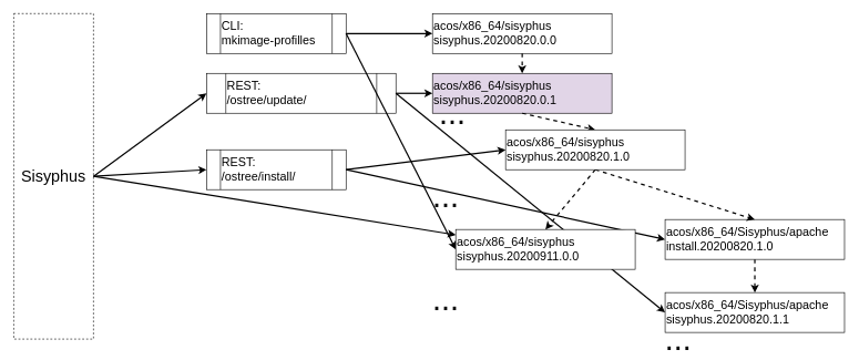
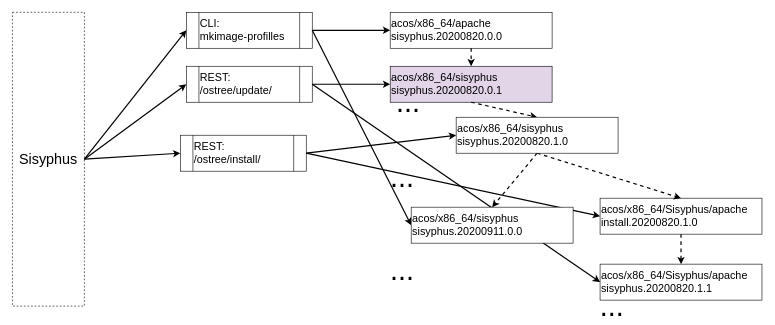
  <mxCell id="0" />
  <mxCell id="1" parent="0" />
  <mxCell id="2" value="&lt;font style=&quot;font-size: 24px&quot;&gt;Sisyphus&lt;/font&gt;" style="rounded=0;whiteSpace=wrap;html=1;dashed=1;" parent="1" vertex="1"><mxGeometry x="20" y="20" width="120" height="490" as="geometry" /></mxCell>
  <mxCell id="3" value="&lt;font style=&quot;font-size: 18px&quot;&gt;CLI:&lt;br&gt;mkimage-profilles&lt;/font&gt;" style="shape=process;whiteSpace=wrap;html=1;backgroundOutline=1;align=left;" parent="1" vertex="1"><mxGeometry x="310" y="20" width="210" height="60" as="geometry" /></mxCell>
- <mxCell id="4" value="&lt;font style=&quot;font-size: 18px&quot;&gt;acos/x86_64/sisyphus&lt;br&gt;sisyphus.20200820.0.0&lt;br&gt;&lt;/font&gt;" style="rounded=0;whiteSpace=wrap;html=1;align=left;" parent="1" vertex="1"><mxGeometry x="650" y="20" width="270" height="60" as="geometry" /></mxCell>
- <mxCell id="5" value="" style="endArrow=classic;html=1;exitX=1;exitY=0.5;exitDx=0;exitDy=0;strokeWidth=2;" parent="1" source="2" target="28" edge="1"><mxGeometry width="50" height="50" relative="1" as="geometry"><mxPoint x="620" y="230" as="sourcePoint" /><mxPoint x="670" y="180" as="targetPoint" /></mxGeometry></mxCell>
+ <mxCell id="4" value="&lt;font style=&quot;font-size: 18px&quot;&gt;acos/x86_64/apache&lt;br&gt;sisyphus.20200820.0.0&lt;br&gt;&lt;/font&gt;" style="rounded=0;whiteSpace=wrap;html=1;align=left;" parent="1" vertex="1"><mxGeometry x="650" y="20" width="270" height="60" as="geometry" /></mxCell>
+ <mxCell id="5" value="" style="endArrow=classic;html=1;exitX=1;exitY=0.5;exitDx=0;exitDy=0;entryX=0;entryY=0.5;entryDx=0;entryDy=0;strokeWidth=2;" parent="1" source="2" target="3" edge="1"><mxGeometry width="50" height="50" relative="1" as="geometry"><mxPoint x="620" y="230" as="sourcePoint" /><mxPoint x="670" y="180" as="targetPoint" /></mxGeometry></mxCell>
  <mxCell id="6" value="" style="endArrow=classic;html=1;exitX=1;exitY=0.5;exitDx=0;exitDy=0;entryX=0;entryY=0.5;entryDx=0;entryDy=0;strokeWidth=2;" parent="1" source="3" target="4" edge="1"><mxGeometry width="50" height="50" relative="1" as="geometry"><mxPoint x="270" y="275" as="sourcePoint" /><mxPoint x="320" y="60" as="targetPoint" /></mxGeometry></mxCell>
- <mxCell id="7" value="&lt;font style=&quot;font-size: 18px&quot;&gt;REST:&lt;br&gt;/ostree/update/&lt;br&gt;&lt;/font&gt;" style="shape=process;whiteSpace=wrap;html=1;backgroundOutline=1;align=left;" parent="1" vertex="1"><mxGeometry x="310" y="110" width="285" height="60" as="geometry" /></mxCell>
+ <mxCell id="7" value="&lt;font style=&quot;font-size: 18px&quot;&gt;REST:&lt;br&gt;/ostree/update/&lt;br&gt;&lt;/font&gt;" style="shape=process;whiteSpace=wrap;html=1;backgroundOutline=1;align=left;" parent="1" vertex="1"><mxGeometry x="310" y="110" width="210" height="60" as="geometry" /></mxCell>
  <mxCell id="8" value="" style="endArrow=classic;html=1;exitX=1;exitY=0.5;exitDx=0;exitDy=0;entryX=0;entryY=0.5;entryDx=0;entryDy=0;strokeWidth=2;" parent="1" source="2" target="7" edge="1"><mxGeometry width="50" height="50" relative="1" as="geometry"><mxPoint x="150" y="275" as="sourcePoint" /><mxPoint x="320" y="60" as="targetPoint" /></mxGeometry></mxCell>
  <mxCell id="9" value="&lt;font style=&quot;font-size: 18px&quot;&gt;acos/x86_64/sisyphus&lt;br&gt;sisyphus.20200820.0.1&lt;br&gt;&lt;/font&gt;" style="rounded=0;whiteSpace=wrap;html=1;align=left;fillColor=#e1d5e7;" parent="1" vertex="1"><mxGeometry x="650" y="110" width="270" height="60" as="geometry" /></mxCell>
  <mxCell id="10" value="" style="endArrow=classic;html=1;exitX=1;exitY=0.5;exitDx=0;exitDy=0;entryX=0;entryY=0.5;entryDx=0;entryDy=0;strokeWidth=2;" parent="1" source="7" target="9" edge="1"><mxGeometry width="50" height="50" relative="1" as="geometry"><mxPoint x="530" y="60" as="sourcePoint" /><mxPoint x="660" y="60" as="targetPoint" /></mxGeometry></mxCell>
  <mxCell id="11" value="&lt;font style=&quot;font-size: 48px&quot;&gt;...&lt;/font&gt;" style="text;html=1;strokeColor=none;fillColor=none;align=center;verticalAlign=middle;whiteSpace=wrap;rounded=0;" parent="1" vertex="1"><mxGeometry x="660" y="160" width="40" height="20" as="geometry" /></mxCell>
- <mxCell id="12" value="&lt;font style=&quot;font-size: 18px&quot;&gt;REST:&lt;br&gt;/ostree/install/&lt;br&gt;&lt;/font&gt;" style="shape=process;whiteSpace=wrap;html=1;backgroundOutline=1;align=left;" parent="1" vertex="1"><mxGeometry x="310" y="225" width="210" height="60" as="geometry" /></mxCell>
+ <mxCell id="12" value="&lt;font style=&quot;font-size: 18px&quot;&gt;REST:&lt;br&gt;/ostree/install/&lt;br&gt;&lt;/font&gt;" style="shape=process;whiteSpace=wrap;html=1;backgroundOutline=1;align=left;" parent="1" vertex="1"><mxGeometry x="300" y="225" width="210" height="60" as="geometry" /></mxCell>
  <mxCell id="13" value="" style="endArrow=classic;html=1;exitX=1;exitY=0.5;exitDx=0;exitDy=0;entryX=0;entryY=0.5;entryDx=0;entryDy=0;strokeWidth=2;" parent="1" source="12" target="27" edge="1"><mxGeometry width="50" height="50" relative="1" as="geometry"><mxPoint x="530" y="175" as="sourcePoint" /><mxPoint x="660" y="175" as="targetPoint" /></mxGeometry></mxCell>
  <mxCell id="14" value="&lt;font style=&quot;font-size: 48px&quot;&gt;...&lt;/font&gt;" style="text;html=1;strokeColor=none;fillColor=none;align=center;verticalAlign=middle;whiteSpace=wrap;rounded=0;" parent="1" vertex="1"><mxGeometry x="650" y="285" width="40" height="20" as="geometry" /></mxCell>
  <mxCell id="15" value="" style="endArrow=classic;html=1;exitX=1;exitY=0.5;exitDx=0;exitDy=0;entryX=0;entryY=0.5;entryDx=0;entryDy=0;strokeWidth=2;" parent="1" source="2" target="12" edge="1"><mxGeometry width="50" height="50" relative="1" as="geometry"><mxPoint x="150" y="275" as="sourcePoint" /><mxPoint x="320" y="150" as="targetPoint" /></mxGeometry></mxCell>
  <mxCell id="16" value="&lt;font style=&quot;font-size: 48px&quot;&gt;...&lt;/font&gt;" style="text;html=1;strokeColor=none;fillColor=none;align=center;verticalAlign=middle;whiteSpace=wrap;rounded=0;" parent="1" vertex="1"><mxGeometry x="650" y="440" width="40" height="20" as="geometry" /></mxCell>
  <mxCell id="17" value="" style="endArrow=classic;html=1;entryX=0;entryY=0.5;entryDx=0;entryDy=0;strokeWidth=2;" parent="1" target="28" edge="1"><mxGeometry width="50" height="50" relative="1" as="geometry"><mxPoint x="520" y="50" as="sourcePoint" /><mxPoint x="660" y="60" as="targetPoint" /></mxGeometry></mxCell>
  <mxCell id="18" value="&lt;font style=&quot;font-size: 18px&quot;&gt;acos/x86_64/Sisyphus/apache&lt;br&gt;install.20200820.1.0&lt;br&gt;&lt;/font&gt;" style="rounded=0;whiteSpace=wrap;html=1;align=left;" parent="1" vertex="1"><mxGeometry x="1000" y="330" width="270" height="60" as="geometry" /></mxCell>
  <mxCell id="19" value="" style="endArrow=classic;html=1;exitX=1;exitY=0.5;exitDx=0;exitDy=0;entryX=0;entryY=0.5;entryDx=0;entryDy=0;strokeWidth=2;" parent="1" source="12" target="18" edge="1"><mxGeometry width="50" height="50" relative="1" as="geometry"><mxPoint x="530" y="265" as="sourcePoint" /><mxPoint x="660" y="265" as="targetPoint" /></mxGeometry></mxCell>
  <mxCell id="20" value="" style="endArrow=classic;html=1;strokeWidth=2;exitX=0.5;exitY=1;exitDx=0;exitDy=0;entryX=0.5;entryY=0;entryDx=0;entryDy=0;dashed=1;" parent="1" source="4" target="9" edge="1"><mxGeometry width="50" height="50" relative="1" as="geometry"><mxPoint x="620" y="230" as="sourcePoint" /><mxPoint x="670" y="180" as="targetPoint" /></mxGeometry></mxCell>
  <mxCell id="21" value="" style="endArrow=classic;html=1;strokeWidth=2;exitX=0.5;exitY=1;exitDx=0;exitDy=0;entryX=0.5;entryY=0;entryDx=0;entryDy=0;dashed=1;" parent="1" source="9" target="27" edge="1"><mxGeometry width="50" height="50" relative="1" as="geometry"><mxPoint x="780" y="170" as="sourcePoint" /><mxPoint x="780" y="200" as="targetPoint" /></mxGeometry></mxCell>
  <mxCell id="22" value="" style="endArrow=classic;html=1;strokeWidth=2;exitX=0.5;exitY=1;exitDx=0;exitDy=0;entryX=0.5;entryY=0;entryDx=0;entryDy=0;dashed=1;" parent="1" source="27" target="28" edge="1"><mxGeometry width="50" height="50" relative="1" as="geometry"><mxPoint x="770" y="300" as="sourcePoint" /><mxPoint x="770" y="355" as="targetPoint" /></mxGeometry></mxCell>
  <mxCell id="23" value="" style="endArrow=classic;html=1;strokeWidth=2;exitX=0.5;exitY=1;exitDx=0;exitDy=0;entryX=0.5;entryY=0;entryDx=0;entryDy=0;dashed=1;" parent="1" source="27" target="18" edge="1"><mxGeometry width="50" height="50" relative="1" as="geometry"><mxPoint x="795" y="295" as="sourcePoint" /><mxPoint x="795" y="390" as="targetPoint" /></mxGeometry></mxCell>
  <mxCell id="24" value="&lt;font style=&quot;font-size: 18px&quot;&gt;acos/x86_64/Sisyphus/apache&lt;br&gt;sisyphus.20200820.1.1&lt;br&gt;&lt;/font&gt;" style="rounded=0;whiteSpace=wrap;html=1;align=left;" vertex="1" parent="1"><mxGeometry x="1000" y="440" width="270" height="60" as="geometry" /></mxCell>
  <mxCell id="25" value="&lt;font style=&quot;font-size: 48px&quot;&gt;...&lt;/font&gt;" style="text;html=1;strokeColor=none;fillColor=none;align=center;verticalAlign=middle;whiteSpace=wrap;rounded=0;" vertex="1" parent="1"><mxGeometry x="1000" y="500" width="40" height="20" as="geometry" /></mxCell>
  <mxCell id="26" value="" style="endArrow=classic;html=1;exitX=1;exitY=0.5;exitDx=0;exitDy=0;entryX=0;entryY=0.5;entryDx=0;entryDy=0;strokeWidth=2;" edge="1" parent="1" source="7" target="24"><mxGeometry width="50" height="50" relative="1" as="geometry"><mxPoint x="530" y="150" as="sourcePoint" /><mxPoint x="660" y="150" as="targetPoint" /></mxGeometry></mxCell>
  <mxCell id="27" value="&lt;font style=&quot;font-size: 18px&quot;&gt;acos/x86_64/sisyphus&lt;br&gt;sisyphus.20200820.1.0&lt;br&gt;&lt;/font&gt;" style="rounded=0;whiteSpace=wrap;html=1;align=left;" parent="1" vertex="1"><mxGeometry x="760" y="195" width="270" height="60" as="geometry" /></mxCell>
  <mxCell id="28" value="&lt;font style=&quot;font-size: 18px&quot;&gt;acos/x86_64/sisyphus&lt;br&gt;sisyphus.20200911.0.0&lt;br&gt;&lt;/font&gt;" style="rounded=0;whiteSpace=wrap;html=1;align=left;" parent="1" vertex="1"><mxGeometry x="685" y="345" width="270" height="60" as="geometry" /></mxCell>
  <mxCell id="29" value="" style="endArrow=classic;html=1;strokeWidth=2;exitX=0.5;exitY=1;exitDx=0;exitDy=0;entryX=0.5;entryY=0;entryDx=0;entryDy=0;dashed=1;" edge="1" parent="1" source="18" target="24"><mxGeometry width="50" height="50" relative="1" as="geometry"><mxPoint x="795" y="295" as="sourcePoint" /><mxPoint x="795" y="390" as="targetPoint" /></mxGeometry></mxCell>
